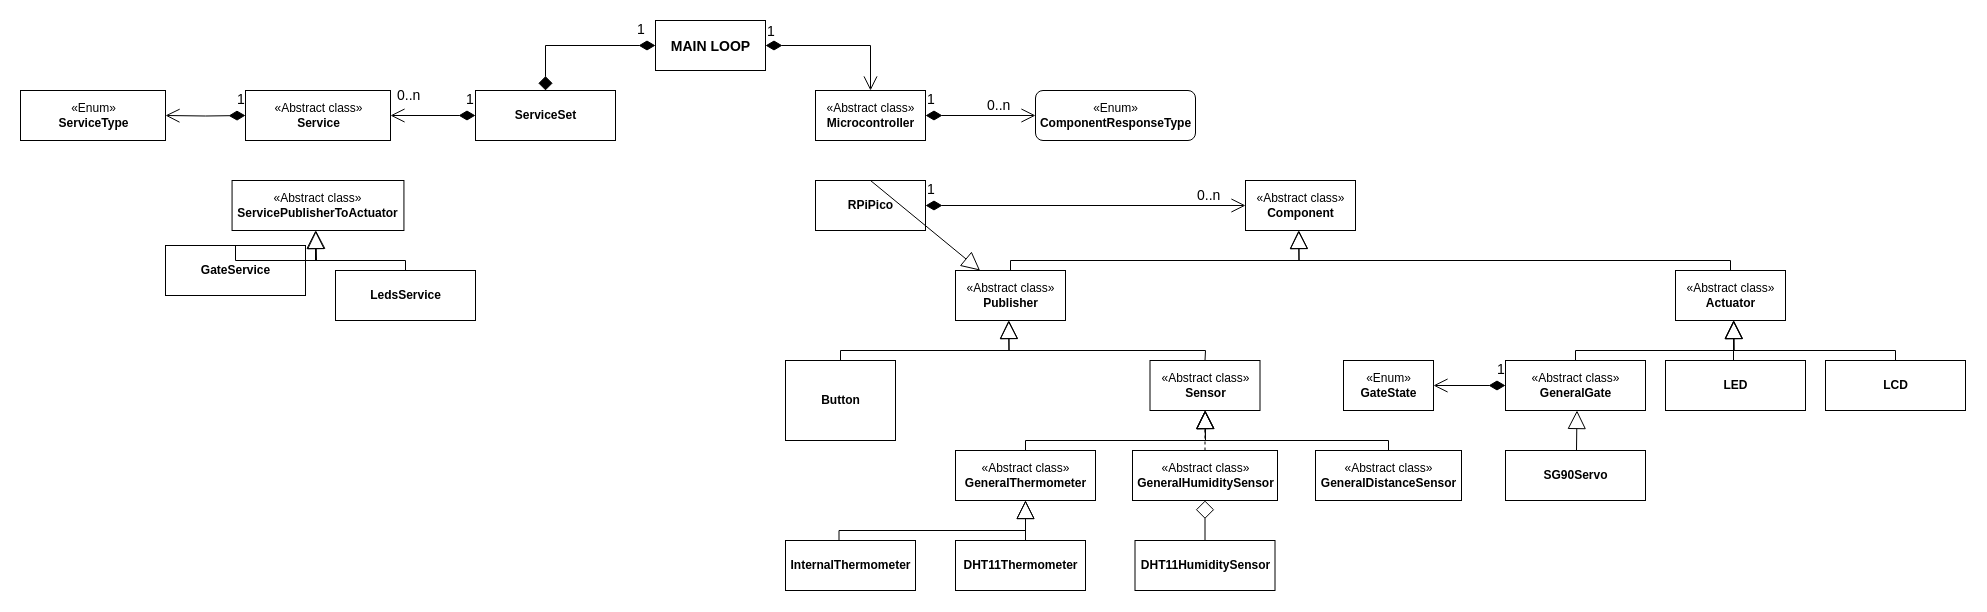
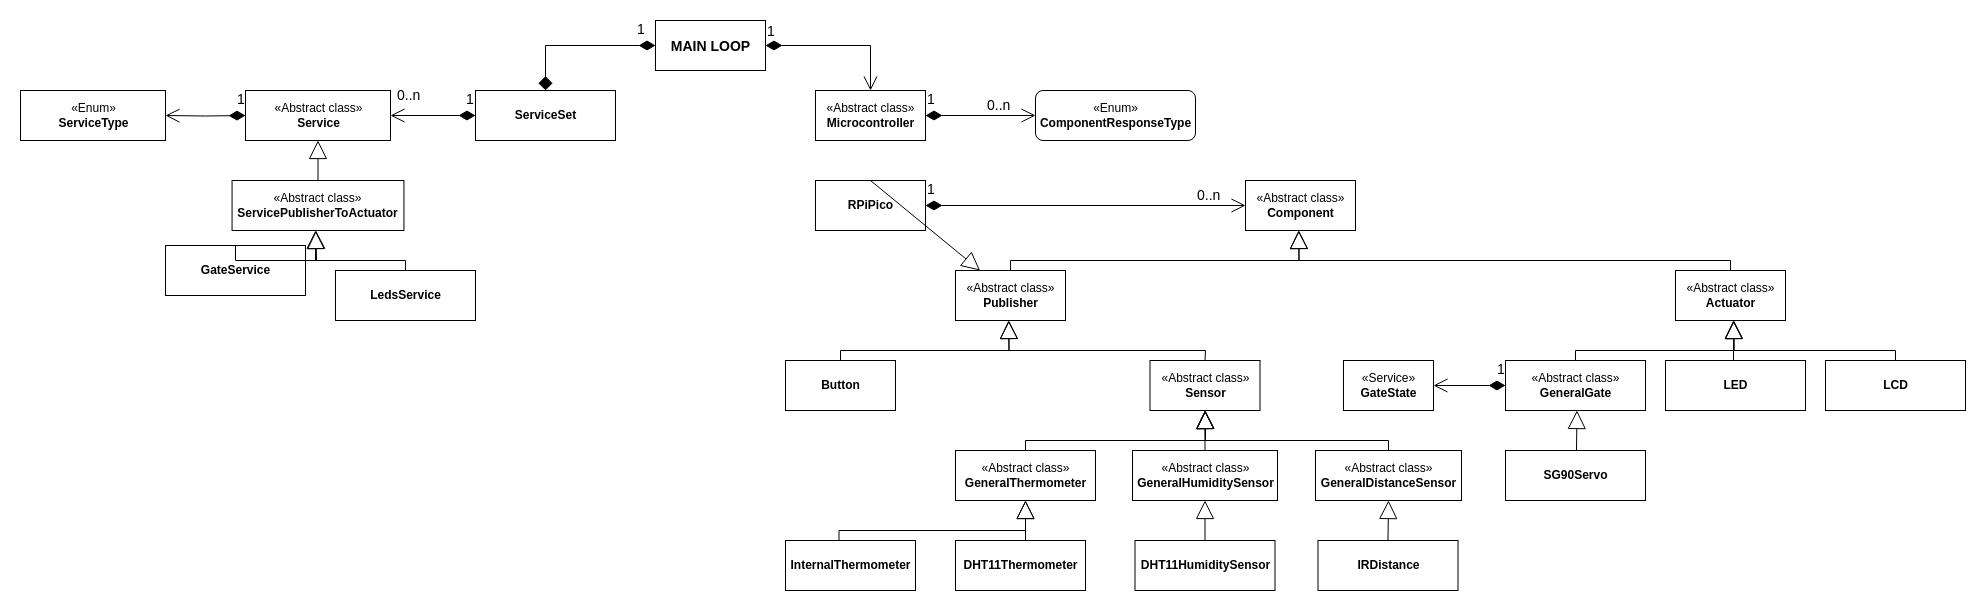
  <mxCell id="0" />
  <mxCell id="1" parent="0" />
  <mxCell id="2" value="«Abstract class»&lt;br&gt;&lt;b&gt;Microcontroller&lt;/b&gt;" style="html=1;" parent="1" vertex="1"><mxGeometry x="815" y="90" width="110" height="50" as="geometry" /></mxCell>
  <mxCell id="3" value="&lt;h2&gt;&lt;b&gt;&lt;font style=&quot;font-size: 14px;&quot;&gt;MAIN LOOP&lt;/font&gt;&lt;/b&gt;&lt;/h2&gt;" style="html=1;" parent="1" vertex="1"><mxGeometry x="655" y="20" width="110" height="50" as="geometry" /></mxCell>
  <mxCell id="4" value="&lt;b&gt;RPiPico&lt;/b&gt;" style="html=1;" parent="1" vertex="1"><mxGeometry x="815" y="180" width="110" height="50" as="geometry" /></mxCell>
  <mxCell id="5" value="«Abstract class»&lt;br&gt;&lt;b&gt;Component&lt;/b&gt;" style="html=1;" parent="1" vertex="1"><mxGeometry x="1245" y="180" width="110" height="50" as="geometry" /></mxCell>
  <mxCell id="6" value="«Abstract class»&lt;br&gt;&lt;b&gt;Publisher&lt;/b&gt;" style="html=1;" parent="1" vertex="1"><mxGeometry x="955" y="270" width="110" height="50" as="geometry" /></mxCell>
- <mxCell id="7" value="&lt;b&gt;Button&lt;/b&gt;" style="html=1;" parent="1" vertex="1"><mxGeometry x="785" y="360" width="110" height="80" as="geometry" /></mxCell>
+ <mxCell id="7" value="&lt;b&gt;Button&lt;/b&gt;" style="html=1;" parent="1" vertex="1"><mxGeometry x="785" y="360" width="110" height="50" as="geometry" /></mxCell>
  <mxCell id="8" value="«Abstract class»&lt;br&gt;&lt;b&gt;Sensor&lt;/b&gt;" style="html=1;" parent="1" vertex="1"><mxGeometry x="1149.5" y="360" width="110" height="50" as="geometry" /></mxCell>
  <mxCell id="9" value="«Abstract class»&lt;br&gt;&lt;b&gt;GeneralThermometer&lt;/b&gt;" style="html=1;" parent="1" vertex="1"><mxGeometry x="955" y="450" width="140" height="50" as="geometry" /></mxCell>
  <mxCell id="10" value="«Abstract class»&lt;br&gt;&lt;b&gt;GeneralHumiditySensor&lt;/b&gt;" style="html=1;" parent="1" vertex="1"><mxGeometry x="1132" y="450" width="145" height="50" as="geometry" /></mxCell>
  <mxCell id="11" value="«Abstract class»&lt;br&gt;&lt;b&gt;GeneralDistanceSensor&lt;/b&gt;" style="html=1;" parent="1" vertex="1"><mxGeometry x="1315" y="450" width="146" height="50" as="geometry" /></mxCell>
  <mxCell id="12" value="&lt;b&gt;InternalThermometer&lt;/b&gt;" style="html=1;" parent="1" vertex="1"><mxGeometry x="785" y="540" width="130" height="50" as="geometry" /></mxCell>
  <mxCell id="13" value="&lt;b&gt;DHT11Thermometer&lt;/b&gt;" style="html=1;" parent="1" vertex="1"><mxGeometry x="955" y="540" width="130" height="50" as="geometry" /></mxCell>
  <mxCell id="14" value="&lt;b&gt;DHT11HumiditySensor&lt;/b&gt;" style="html=1;" parent="1" vertex="1"><mxGeometry x="1134.5" y="540" width="140" height="50" as="geometry" /></mxCell>
+ <mxCell id="15" value="&lt;b&gt;IRDistance&lt;/b&gt;" style="html=1;" parent="1" vertex="1"><mxGeometry x="1317.5" y="540" width="140" height="50" as="geometry" /></mxCell>
  <mxCell id="16" value="«Abstract class»&lt;br&gt;&lt;b&gt;Service&lt;/b&gt;" style="html=1;" parent="1" vertex="1"><mxGeometry x="245" y="90" width="145" height="50" as="geometry" /></mxCell>
  <mxCell id="17" value="&lt;b&gt;ServiceSet&lt;/b&gt;" style="html=1;" parent="1" vertex="1"><mxGeometry x="475" y="90" width="140" height="50" as="geometry" /></mxCell>
  <mxCell id="18" value="«Abstract class»&lt;br&gt;&lt;b&gt;ServicePublisherToActuator&lt;/b&gt;" style="html=1;" parent="1" vertex="1"><mxGeometry x="231.56" y="180" width="171.87" height="50" as="geometry" /></mxCell>
  <mxCell id="19" value="&lt;b&gt;GateService&lt;/b&gt;" style="html=1;" parent="1" vertex="1"><mxGeometry x="165" y="245" width="140" height="50" as="geometry" /></mxCell>
  <mxCell id="20" value="&lt;b&gt;LedsService&lt;/b&gt;" style="html=1;" parent="1" vertex="1"><mxGeometry x="335" y="270" width="140" height="50" as="geometry" /></mxCell>
  <mxCell id="21" value="«Abstract class»&lt;br&gt;&lt;b&gt;Actuator&lt;/b&gt;" style="html=1;" parent="1" vertex="1"><mxGeometry x="1675" y="270" width="110" height="50" as="geometry" /></mxCell>
  <mxCell id="22" value="&lt;b&gt;LCD&lt;/b&gt;" style="html=1;" parent="1" vertex="1"><mxGeometry x="1825" y="360" width="140" height="50" as="geometry" /></mxCell>
  <mxCell id="23" value="&lt;b&gt;LED&lt;/b&gt;" style="html=1;" parent="1" vertex="1"><mxGeometry x="1665" y="360" width="140" height="50" as="geometry" /></mxCell>
+ <mxCell id="24" value="" style="endArrow=block;endSize=16;endFill=0;html=1;rounded=0;fontSize=14;entryX=0.5;entryY=1;entryDx=0;entryDy=0;exitX=0.5;exitY=0;exitDx=0;exitDy=0;" parent="1" source="18" target="16" edge="1"><mxGeometry width="160" relative="1" as="geometry"><mxPoint x="605" y="180" as="sourcePoint" /><mxPoint x="765" y="180" as="targetPoint" /></mxGeometry></mxCell>
  <mxCell id="25" value="" style="endArrow=block;endSize=16;endFill=0;html=1;rounded=0;fontSize=14;exitX=0.5;exitY=0;exitDx=0;exitDy=0;" parent="1" source="4" target="6" edge="1"><mxGeometry width="160" relative="1" as="geometry"><mxPoint x="397.5" y="210" as="sourcePoint" /><mxPoint x="397.5" y="170" as="targetPoint" /></mxGeometry></mxCell>
  <mxCell id="26" value="" style="endArrow=block;endSize=16;endFill=0;html=1;rounded=0;fontSize=14;exitX=0.5;exitY=0;exitDx=0;exitDy=0;entryX=0.5;entryY=1;entryDx=0;entryDy=0;" parent="1" source="9" target="8" edge="1"><mxGeometry width="160" relative="1" as="geometry"><mxPoint x="1020" y="370" as="sourcePoint" /><mxPoint x="1295" y="430" as="targetPoint" /><Array as="points"><mxPoint x="1025" y="440" /><mxPoint x="1205" y="440" /></Array></mxGeometry></mxCell>
  <mxCell id="27" value="" style="endArrow=block;endSize=16;endFill=0;html=1;rounded=0;fontSize=14;entryX=0.5;entryY=1;entryDx=0;entryDy=0;" parent="1" target="8" edge="1"><mxGeometry width="160" relative="1" as="geometry"><mxPoint x="1205" y="440" as="sourcePoint" /><mxPoint x="1214.5" y="420" as="targetPoint" /><Array as="points" /></mxGeometry></mxCell>
  <mxCell id="28" value="" style="endArrow=block;endSize=16;endFill=0;html=1;rounded=0;fontSize=14;exitX=0.5;exitY=0;exitDx=0;exitDy=0;" parent="1" source="11" edge="1"><mxGeometry width="160" relative="1" as="geometry"><mxPoint x="1388.5" y="440" as="sourcePoint" /><mxPoint x="1205" y="410" as="targetPoint" /><Array as="points"><mxPoint x="1388" y="440" /><mxPoint x="1205" y="440" /></Array></mxGeometry></mxCell>
- <mxCell id="29" value="" style="endArrow=block;endSize=16;endFill=0;html=1;rounded=0;fontSize=14;entryX=0.5;entryY=1;entryDx=0;entryDy=0;exitX=0.5;exitY=0;exitDx=0;exitDy=0;dashed=1;" parent="1" source="10" target="8" edge="1"><mxGeometry width="160" relative="1" as="geometry"><mxPoint x="880" y="190" as="sourcePoint" /><mxPoint x="880" y="150" as="targetPoint" /></mxGeometry></mxCell>
+ <mxCell id="29" value="" style="endArrow=block;endSize=16;endFill=0;html=1;rounded=0;fontSize=14;entryX=0.5;entryY=1;entryDx=0;entryDy=0;exitX=0.5;exitY=0;exitDx=0;exitDy=0;" parent="1" source="10" target="8" edge="1"><mxGeometry width="160" relative="1" as="geometry"><mxPoint x="880" y="190" as="sourcePoint" /><mxPoint x="880" y="150" as="targetPoint" /></mxGeometry></mxCell>
  <mxCell id="30" value="" style="endArrow=block;endSize=16;endFill=0;html=1;rounded=0;fontSize=14;exitX=0.5;exitY=0;exitDx=0;exitDy=0;entryX=0.5;entryY=1;entryDx=0;entryDy=0;" parent="1" edge="1"><mxGeometry width="160" relative="1" as="geometry"><mxPoint x="1575" y="360" as="sourcePoint" /><mxPoint x="1733" y="320" as="targetPoint" /><Array as="points"><mxPoint x="1575" y="350" /><mxPoint x="1733.5" y="350" /></Array></mxGeometry></mxCell>
  <mxCell id="31" value="" style="endArrow=block;endSize=16;endFill=0;html=1;rounded=0;fontSize=14;exitX=0.5;exitY=0;exitDx=0;exitDy=0;" parent="1" source="22" edge="1"><mxGeometry width="160" relative="1" as="geometry"><mxPoint x="1916.5" y="360" as="sourcePoint" /><mxPoint x="1733.5" y="320" as="targetPoint" /><Array as="points"><mxPoint x="1895" y="350" /><mxPoint x="1733.5" y="350" /></Array></mxGeometry></mxCell>
  <mxCell id="32" value="" style="endArrow=block;endSize=16;endFill=0;html=1;rounded=0;fontSize=14;entryX=0.5;entryY=1;entryDx=0;entryDy=0;exitX=0.5;exitY=0;exitDx=0;exitDy=0;" parent="1" edge="1"><mxGeometry width="160" relative="1" as="geometry"><mxPoint x="1733" y="360" as="sourcePoint" /><mxPoint x="1733" y="320" as="targetPoint" /></mxGeometry></mxCell>
  <mxCell id="33" value="" style="endArrow=block;endSize=16;endFill=0;html=1;rounded=0;fontSize=14;exitX=0.5;exitY=0;exitDx=0;exitDy=0;entryX=0.5;entryY=1;entryDx=0;entryDy=0;" parent="1" source="6" edge="1"><mxGeometry width="160" relative="1" as="geometry"><mxPoint x="1118.5" y="270" as="sourcePoint" /><mxPoint x="1298" y="230" as="targetPoint" /><Array as="points"><mxPoint x="1010" y="260" /><mxPoint x="1298.5" y="260" /></Array></mxGeometry></mxCell>
  <mxCell id="34" value="" style="endArrow=block;endSize=16;endFill=0;html=1;rounded=0;fontSize=14;exitX=0.5;exitY=0;exitDx=0;exitDy=0;" parent="1" source="21" edge="1"><mxGeometry width="160" relative="1" as="geometry"><mxPoint x="1481.5" y="270" as="sourcePoint" /><mxPoint x="1298.5" y="230" as="targetPoint" /><Array as="points"><mxPoint x="1730" y="260" /><mxPoint x="1298.5" y="260" /></Array></mxGeometry></mxCell>
  <mxCell id="35" value="" style="endArrow=block;endSize=16;endFill=0;html=1;rounded=0;fontSize=14;exitX=0.5;exitY=0;exitDx=0;exitDy=0;entryX=0.5;entryY=1;entryDx=0;entryDy=0;" parent="1" source="7" edge="1"><mxGeometry width="160" relative="1" as="geometry"><mxPoint x="828.5" y="360" as="sourcePoint" /><mxPoint x="1008" y="320" as="targetPoint" /><Array as="points"><mxPoint x="840" y="350" /><mxPoint x="1008.5" y="350" /></Array></mxGeometry></mxCell>
  <mxCell id="36" value="" style="endArrow=block;endSize=16;endFill=0;html=1;rounded=0;fontSize=14;exitX=0.5;exitY=0;exitDx=0;exitDy=0;" parent="1" source="8" edge="1"><mxGeometry width="160" relative="1" as="geometry"><mxPoint x="1191.5" y="360" as="sourcePoint" /><mxPoint x="1008.5" y="320" as="targetPoint" /><Array as="points"><mxPoint x="1205" y="350" /><mxPoint x="1008.5" y="350" /></Array></mxGeometry></mxCell>
  <mxCell id="37" value="" style="endArrow=block;endSize=16;endFill=0;html=1;rounded=0;fontSize=14;exitX=0.5;exitY=0;exitDx=0;exitDy=0;" parent="1" edge="1"><mxGeometry width="160" relative="1" as="geometry"><mxPoint x="838.5" y="540" as="sourcePoint" /><mxPoint x="1025" y="500" as="targetPoint" /><Array as="points"><mxPoint x="838.5" y="530" /><mxPoint x="1025" y="530" /></Array></mxGeometry></mxCell>
  <mxCell id="38" value="" style="endArrow=block;endSize=16;endFill=0;html=1;rounded=0;fontSize=14;entryX=0.5;entryY=1;entryDx=0;entryDy=0;" parent="1" target="9" edge="1"><mxGeometry width="160" relative="1" as="geometry"><mxPoint x="1025" y="540" as="sourcePoint" /><mxPoint x="1018.5" y="500" as="targetPoint" /><Array as="points" /></mxGeometry></mxCell>
- <mxCell id="39" value="" style="endArrow=diamond;endSize=16;endFill=0;html=1;rounded=0;fontSize=14;entryX=0.5;entryY=1;entryDx=0;entryDy=0;exitX=0.5;exitY=0;exitDx=0;exitDy=0;" parent="1" source="14" target="10" edge="1"><mxGeometry width="160" relative="1" as="geometry"><mxPoint x="1214.5" y="460" as="sourcePoint" /><mxPoint x="1214.5" y="420" as="targetPoint" /></mxGeometry></mxCell>
+ <mxCell id="39" value="" style="endArrow=block;endSize=16;endFill=0;html=1;rounded=0;fontSize=14;entryX=0.5;entryY=1;entryDx=0;entryDy=0;exitX=0.5;exitY=0;exitDx=0;exitDy=0;" parent="1" source="14" target="10" edge="1"><mxGeometry width="160" relative="1" as="geometry"><mxPoint x="1214.5" y="460" as="sourcePoint" /><mxPoint x="1214.5" y="420" as="targetPoint" /></mxGeometry></mxCell>
+ <mxCell id="40" value="" style="endArrow=block;endSize=16;endFill=0;html=1;rounded=0;fontSize=14;entryX=0.5;entryY=1;entryDx=0;entryDy=0;exitX=0.5;exitY=0;exitDx=0;exitDy=0;" parent="1" source="15" target="11" edge="1"><mxGeometry width="160" relative="1" as="geometry"><mxPoint x="1214.5" y="550" as="sourcePoint" /><mxPoint x="1214.5" y="510" as="targetPoint" /></mxGeometry></mxCell>
  <mxCell id="41" value="" style="endArrow=block;endSize=16;endFill=0;html=1;rounded=0;fontSize=14;exitX=0.5;exitY=0;exitDx=0;exitDy=0;entryX=0.5;entryY=1;entryDx=0;entryDy=0;" parent="1" source="19" edge="1"><mxGeometry width="160" relative="1" as="geometry"><mxPoint x="136" y="270" as="sourcePoint" /><mxPoint x="315.5" y="230" as="targetPoint" /><Array as="points"><mxPoint x="235" y="260" /><mxPoint x="316" y="260" /></Array></mxGeometry></mxCell>
  <mxCell id="42" value="" style="endArrow=block;endSize=16;endFill=0;html=1;rounded=0;fontSize=14;exitX=0.5;exitY=0;exitDx=0;exitDy=0;" parent="1" source="20" edge="1"><mxGeometry width="160" relative="1" as="geometry"><mxPoint x="549" y="270" as="sourcePoint" /><mxPoint x="315" y="230" as="targetPoint" /><Array as="points"><mxPoint x="405" y="260" /><mxPoint x="315" y="260" /></Array></mxGeometry></mxCell>
  <mxCell id="43" value="1" style="endArrow=open;html=1;endSize=12;startArrow=diamondThin;startSize=14;startFill=1;edgeStyle=orthogonalEdgeStyle;align=left;verticalAlign=bottom;rounded=0;fontSize=14;exitX=1;exitY=0.5;exitDx=0;exitDy=0;entryX=0.5;entryY=0;entryDx=0;entryDy=0;" parent="1" source="3" target="2" edge="1"><mxGeometry x="-1" y="3" relative="1" as="geometry"><mxPoint x="765" y="-10" as="sourcePoint" /><mxPoint x="925" y="-10" as="targetPoint" /></mxGeometry></mxCell>
  <mxCell id="44" value="1" style="endArrow=diamond;html=1;endSize=12;startArrow=diamondThin;startSize=14;startFill=1;edgeStyle=orthogonalEdgeStyle;align=left;verticalAlign=bottom;rounded=0;fontSize=14;exitX=0;exitY=0.5;exitDx=0;exitDy=0;entryX=0.5;entryY=0;entryDx=0;entryDy=0;" parent="1" source="3" target="17" edge="1"><mxGeometry x="-0.742" y="-5" relative="1" as="geometry"><mxPoint x="515" y="10" as="sourcePoint" /><mxPoint x="675" y="10" as="targetPoint" /><mxPoint as="offset" /></mxGeometry></mxCell>
  <mxCell id="45" value="1" style="endArrow=open;html=1;endSize=12;startArrow=diamondThin;startSize=14;startFill=1;edgeStyle=orthogonalEdgeStyle;align=left;verticalAlign=bottom;rounded=0;fontSize=14;exitX=0;exitY=0.5;exitDx=0;exitDy=0;entryX=1;entryY=0.5;entryDx=0;entryDy=0;" parent="1" source="17" target="16" edge="1"><mxGeometry x="-0.742" y="-5" relative="1" as="geometry"><mxPoint x="665" y="55" as="sourcePoint" /><mxPoint x="555" y="100" as="targetPoint" /><mxPoint as="offset" /></mxGeometry></mxCell>
  <mxCell id="46" value="&lt;span style=&quot;color: rgb(0, 0, 0); font-family: Helvetica; font-size: 14px; font-style: normal; font-variant-ligatures: normal; font-variant-caps: normal; font-weight: 400; letter-spacing: normal; orphans: 2; text-align: left; text-indent: 0px; text-transform: none; widows: 2; word-spacing: 0px; -webkit-text-stroke-width: 0px; background-color: rgb(255, 255, 255); text-decoration-thickness: initial; text-decoration-style: initial; text-decoration-color: initial; float: none; display: inline !important;&quot;&gt;0..n&lt;/span&gt;" style="text;whiteSpace=wrap;html=1;fontSize=14;" parent="1" vertex="1"><mxGeometry x="395" y="80" width="35" height="41" as="geometry" /></mxCell>
  <mxCell id="47" value="1" style="endArrow=open;html=1;endSize=12;startArrow=diamondThin;startSize=14;startFill=1;edgeStyle=orthogonalEdgeStyle;align=left;verticalAlign=bottom;rounded=0;fontSize=14;exitX=1;exitY=0.5;exitDx=0;exitDy=0;entryX=0;entryY=0.5;entryDx=0;entryDy=0;" parent="1" source="4" target="5" edge="1"><mxGeometry x="-1" y="5" relative="1" as="geometry"><mxPoint x="485" y="125" as="sourcePoint" /><mxPoint x="400" y="125" as="targetPoint" /><mxPoint as="offset" /></mxGeometry></mxCell>
  <mxCell id="48" value="&lt;span style=&quot;color: rgb(0, 0, 0); font-family: Helvetica; font-size: 14px; font-style: normal; font-variant-ligatures: normal; font-variant-caps: normal; font-weight: 400; letter-spacing: normal; orphans: 2; text-align: left; text-indent: 0px; text-transform: none; widows: 2; word-spacing: 0px; -webkit-text-stroke-width: 0px; background-color: rgb(255, 255, 255); text-decoration-thickness: initial; text-decoration-style: initial; text-decoration-color: initial; float: none; display: inline !important;&quot;&gt;0..n&lt;/span&gt;" style="text;whiteSpace=wrap;html=1;fontSize=14;" parent="1" vertex="1"><mxGeometry x="1195" y="180" width="40" height="40" as="geometry" /></mxCell>
- <mxCell id="49" value="«Enum»&lt;br&gt;&lt;b&gt;GateState&lt;/b&gt;" style="html=1;" parent="1" vertex="1"><mxGeometry x="1343" y="360" width="90" height="50" as="geometry" /></mxCell>
+ <mxCell id="49" value="«Service»&lt;br&gt;&lt;b&gt;GateState&lt;/b&gt;" style="html=1;" parent="1" vertex="1"><mxGeometry x="1343" y="360" width="90" height="50" as="geometry" /></mxCell>
  <mxCell id="50" value="1" style="endArrow=open;html=1;endSize=12;startArrow=diamondThin;startSize=14;startFill=1;edgeStyle=orthogonalEdgeStyle;align=left;verticalAlign=bottom;rounded=0;fontSize=14;exitX=0;exitY=0.5;exitDx=0;exitDy=0;entryX=1;entryY=0.5;entryDx=0;entryDy=0;" parent="1" source="58" target="49" edge="1"><mxGeometry x="-0.722" y="-5" relative="1" as="geometry"><mxPoint x="1575.5" y="500" as="sourcePoint" /><mxPoint x="1465" y="385" as="targetPoint" /><mxPoint as="offset" /></mxGeometry></mxCell>
  <mxCell id="51" value="&lt;b&gt;SG90Servo&lt;br&gt;&lt;/b&gt;" style="html=1;" vertex="1" parent="1"><mxGeometry x="1505" y="450" width="140" height="50" as="geometry" /></mxCell>
  <mxCell id="52" value="" style="endArrow=block;endSize=16;endFill=0;html=1;rounded=0;fontSize=14;entryX=0.5;entryY=1;entryDx=0;entryDy=0;exitX=0.5;exitY=0;exitDx=0;exitDy=0;" edge="1" parent="1"><mxGeometry width="160" relative="1" as="geometry"><mxPoint x="1576" y="450" as="sourcePoint" /><mxPoint x="1576.5" y="410" as="targetPoint" /></mxGeometry></mxCell>
  <mxCell id="53" value="«Enum»&lt;br&gt;&lt;b&gt;ComponentResponseType&lt;/b&gt;" style="html=1;rounded=1;" vertex="1" parent="1"><mxGeometry x="1035" y="90" width="160" height="50" as="geometry" /></mxCell>
  <mxCell id="54" value="1" style="endArrow=open;html=1;endSize=12;startArrow=diamondThin;startSize=14;startFill=1;edgeStyle=orthogonalEdgeStyle;align=left;verticalAlign=bottom;rounded=0;fontSize=14;exitX=1;exitY=0.5;exitDx=0;exitDy=0;entryX=0;entryY=0.5;entryDx=0;entryDy=0;" edge="1" parent="1" source="2" target="53"><mxGeometry x="-1" y="5" relative="1" as="geometry"><mxPoint x="935" y="215" as="sourcePoint" /><mxPoint x="1255" y="215" as="targetPoint" /><mxPoint as="offset" /></mxGeometry></mxCell>
  <mxCell id="55" value="&lt;span style=&quot;color: rgb(0, 0, 0); font-family: Helvetica; font-size: 14px; font-style: normal; font-variant-ligatures: normal; font-variant-caps: normal; font-weight: 400; letter-spacing: normal; orphans: 2; text-align: left; text-indent: 0px; text-transform: none; widows: 2; word-spacing: 0px; -webkit-text-stroke-width: 0px; background-color: rgb(255, 255, 255); text-decoration-thickness: initial; text-decoration-style: initial; text-decoration-color: initial; float: none; display: inline !important;&quot;&gt;0..n&lt;/span&gt;" style="text;whiteSpace=wrap;html=1;fontSize=14;" vertex="1" parent="1"><mxGeometry x="985" y="90" width="40" height="40" as="geometry" /></mxCell>
  <mxCell id="56" value="«Enum»&lt;br&gt;&lt;b&gt;ServiceType&lt;/b&gt;" style="html=1;" vertex="1" parent="1"><mxGeometry x="20" y="90" width="145" height="50" as="geometry" /></mxCell>
  <mxCell id="57" value="1" style="endArrow=open;html=1;endSize=12;startArrow=diamondThin;startSize=14;startFill=1;edgeStyle=orthogonalEdgeStyle;align=left;verticalAlign=bottom;rounded=0;fontSize=14;entryX=1;entryY=0.5;entryDx=0;entryDy=0;" edge="1" parent="1" target="56"><mxGeometry x="-0.742" y="-5" relative="1" as="geometry"><mxPoint x="245" y="115" as="sourcePoint" /><mxPoint x="400" y="125" as="targetPoint" /><mxPoint as="offset" /></mxGeometry></mxCell>
  <mxCell id="58" value="«Abstract class»&lt;br&gt;&lt;b&gt;GeneralGate&lt;/b&gt;" style="html=1;" vertex="1" parent="1"><mxGeometry x="1505" y="360" width="140" height="50" as="geometry" /></mxCell>
